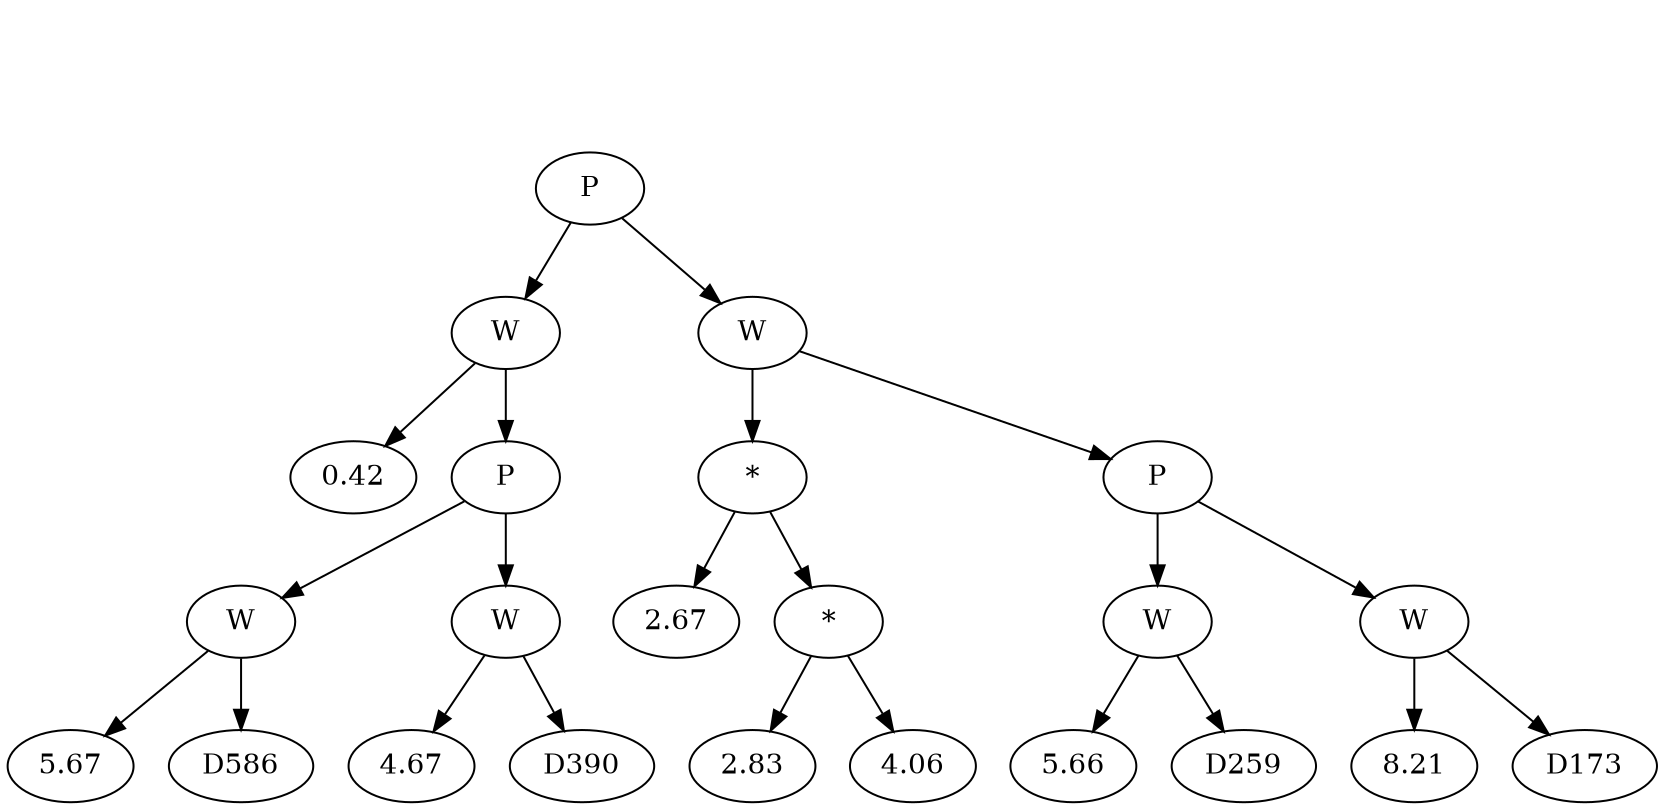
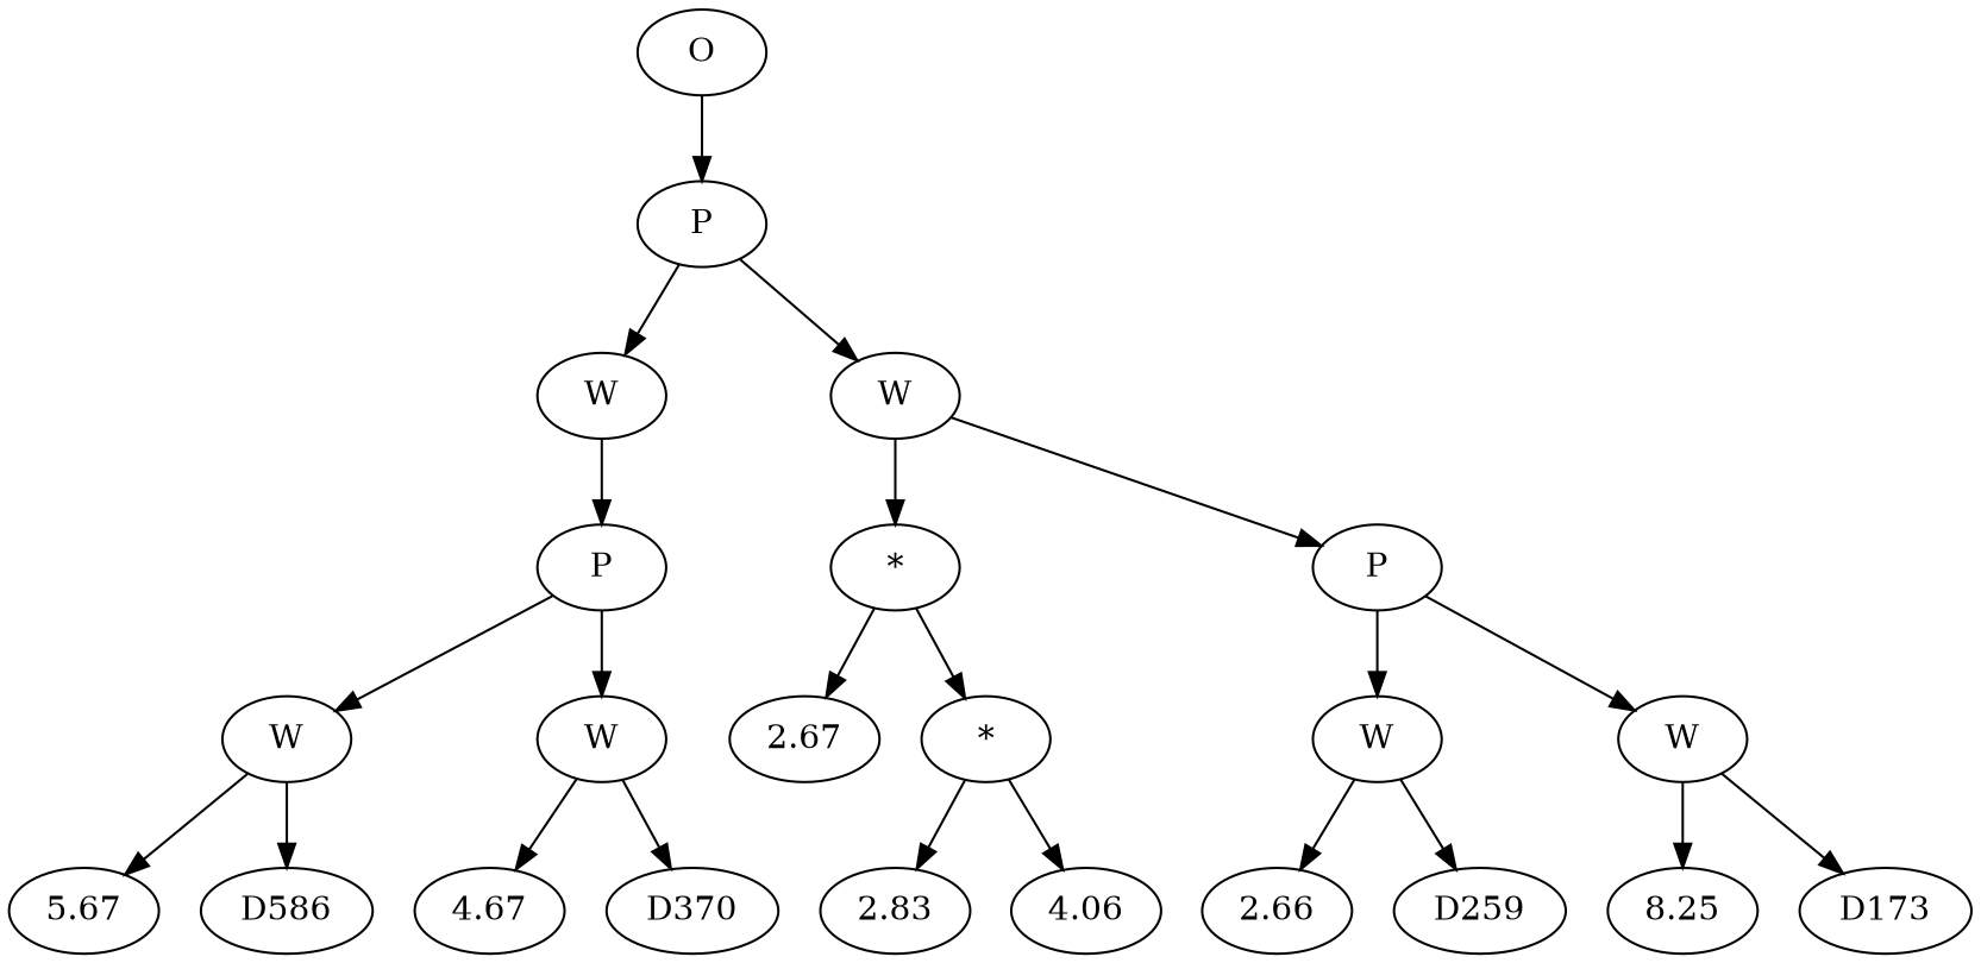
  digraph {
+   n1 [label=O]
    n2 [label=P]
    n3 [label=W]
    n4 [label=W]
-   n5 [label=0.42]
    n6 [label=P]
    n7 [label="*"]
    n8 [label=P]
    n9 [label=W]
    n10 [label=W]
    n11 [label=5.67]
    n12 [label=D586]
    n13 [label=4.67]
-   n14 [label=D390]
+   n14 [label=D370]
    n15 [label=2.67]
    n16 [label="*"]
    n17 [label=W]
    n18 [label=W]
    n19 [label=2.83]
    n20 [label=4.06]
-   n21 [label=5.66]
+   n21 [label=2.66]
    n22 [label=D259]
-   n23 [label=8.21]
+   n23 [label=8.25]
    n24 [label=D173]
+   n1 -> n2
    n2 -> n3
    n2 -> n4
-   n3 -> n5
    n3 -> n6
    n4 -> n7
    n4 -> n8
    n6 -> n9
    n6 -> n10
    n7 -> n15
    n7 -> n16
    n8 -> n17
    n8 -> n18
    n9 -> n11
    n9 -> n12
    n10 -> n13
    n10 -> n14
    n16 -> n19
    n16 -> n20
    n17 -> n21
    n17 -> n22
    n18 -> n23
    n18 -> n24
  }
